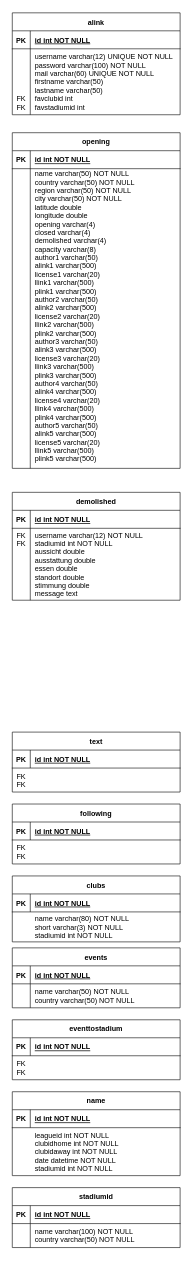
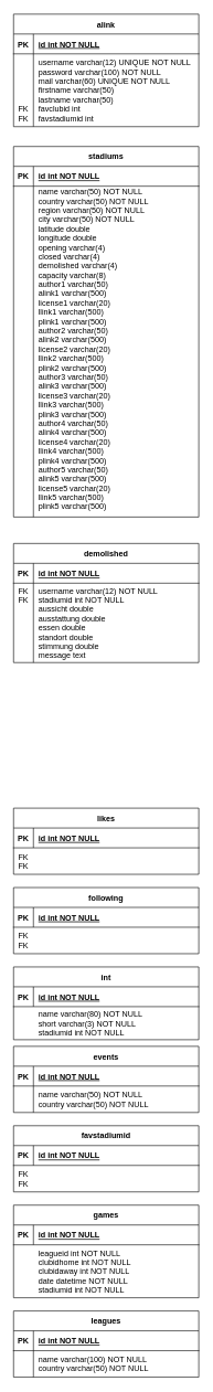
  <mxCell id="0" />
  <mxCell id="1" parent="0" />
  <mxCell id="2" value="alink" style="shape=table;startSize=30;container=1;collapsible=1;childLayout=tableLayout;fixedRows=1;rowLines=0;fontStyle=1;align=center;resizeLast=1;" vertex="1" parent="1"><mxGeometry x="20" y="20" width="280" height="170" as="geometry" /></mxCell>
  <mxCell id="3" value="" style="shape=partialRectangle;collapsible=0;dropTarget=0;pointerEvents=0;fillColor=none;top=0;left=0;bottom=1;right=0;points=[[0,0.5],[1,0.5]];portConstraint=eastwest;" vertex="1" parent="2"><mxGeometry y="30" width="280" height="30" as="geometry" /></mxCell>
  <mxCell id="4" value="PK" style="shape=partialRectangle;connectable=0;fillColor=none;top=0;left=0;bottom=0;right=0;fontStyle=1;overflow=hidden;" vertex="1" parent="3"><mxGeometry width="30" height="30" as="geometry" /></mxCell>
  <mxCell id="5" value="id int NOT NULL" style="shape=partialRectangle;connectable=0;fillColor=none;top=0;left=0;bottom=0;right=0;align=left;spacingLeft=6;fontStyle=5;overflow=hidden;" vertex="1" parent="3"><mxGeometry x="30" width="250" height="30" as="geometry" /></mxCell>
  <mxCell id="6" value="" style="shape=partialRectangle;collapsible=0;dropTarget=0;pointerEvents=0;fillColor=none;top=0;left=0;bottom=0;right=0;points=[[0,0.5],[1,0.5]];portConstraint=eastwest;" vertex="1" parent="2"><mxGeometry y="60" width="280" height="110" as="geometry" /></mxCell>
  <mxCell id="7" value="&#10;&#10;&#10;&#10;&#10;FK&#10;FK" style="shape=partialRectangle;connectable=0;fillColor=none;top=0;left=0;bottom=0;right=0;editable=1;overflow=hidden;" vertex="1" parent="6"><mxGeometry width="30" height="110" as="geometry" /></mxCell>
  <mxCell id="8" value="username varchar(12) UNIQUE NOT NULL&#10;password varchar(100) NOT NULL&#10;mail varchar(60) UNIQUE NOT NULL&#10;firstname varchar(50)&#10;lastname varchar(50)&#10;favclubid int&#10;favstadiumid int" style="shape=partialRectangle;connectable=0;fillColor=none;top=0;left=0;bottom=0;right=0;align=left;spacingLeft=6;overflow=hidden;" vertex="1" parent="6"><mxGeometry x="30" width="250" height="110" as="geometry" /></mxCell>
- <mxCell id="9" value="opening" style="shape=table;startSize=30;container=1;collapsible=1;childLayout=tableLayout;fixedRows=1;rowLines=0;fontStyle=1;align=center;resizeLast=1;" vertex="1" parent="1"><mxGeometry x="20" y="220" width="280" height="560" as="geometry" /></mxCell>
+ <mxCell id="9" value="stadiums" style="shape=table;startSize=30;container=1;collapsible=1;childLayout=tableLayout;fixedRows=1;rowLines=0;fontStyle=1;align=center;resizeLast=1;" vertex="1" parent="1"><mxGeometry x="20" y="220" width="280" height="560" as="geometry" /></mxCell>
  <mxCell id="10" value="" style="shape=partialRectangle;collapsible=0;dropTarget=0;pointerEvents=0;fillColor=none;top=0;left=0;bottom=1;right=0;points=[[0,0.5],[1,0.5]];portConstraint=eastwest;" vertex="1" parent="9"><mxGeometry y="30" width="280" height="30" as="geometry" /></mxCell>
  <mxCell id="11" value="PK" style="shape=partialRectangle;connectable=0;fillColor=none;top=0;left=0;bottom=0;right=0;fontStyle=1;overflow=hidden;" vertex="1" parent="10"><mxGeometry width="30" height="30" as="geometry" /></mxCell>
  <mxCell id="12" value="id int NOT NULL" style="shape=partialRectangle;connectable=0;fillColor=none;top=0;left=0;bottom=0;right=0;align=left;spacingLeft=6;fontStyle=5;overflow=hidden;" vertex="1" parent="10"><mxGeometry x="30" width="250" height="30" as="geometry" /></mxCell>
  <mxCell id="13" value="" style="shape=partialRectangle;collapsible=0;dropTarget=0;pointerEvents=0;fillColor=none;top=0;left=0;bottom=0;right=0;points=[[0,0.5],[1,0.5]];portConstraint=eastwest;" vertex="1" parent="9"><mxGeometry y="60" width="280" height="500" as="geometry" /></mxCell>
  <mxCell id="14" value="" style="shape=partialRectangle;connectable=0;fillColor=none;top=0;left=0;bottom=0;right=0;editable=1;overflow=hidden;" vertex="1" parent="13"><mxGeometry width="30" height="500" as="geometry" /></mxCell>
  <mxCell id="15" value="name varchar(50) NOT NULL&#10;country varchar(50) NOT NULL&#10;region varchar(50) NOT NULL&#10;city varchar(50) NOT NULL&#10;latitude double&#10;longitude double&#10;opening varchar(4)&#10;closed varchar(4)&#10;demolished varchar(4)&#10;capacity varchar(8)&#10;author1 varchar(50)&#10;alink1 varchar(500)&#10;license1 varchar(20)&#10;llink1 varchar(500)&#10;plink1 varchar(500)&#10;author2 varchar(50)&#10;alink2 varchar(500)&#10;license2 varchar(20)&#10;llink2 varchar(500)&#10;plink2 varchar(500)&#10;author3 varchar(50)&#10;alink3 varchar(500)&#10;license3 varchar(20)&#10;llink3 varchar(500)&#10;plink3 varchar(500)&#10;author4 varchar(50)&#10;alink4 varchar(500)&#10;license4 varchar(20)&#10;llink4 varchar(500)&#10;plink4 varchar(500)&#10;author5 varchar(50)&#10;alink5 varchar(500)&#10;license5 varchar(20)&#10;llink5 varchar(500)&#10;plink5 varchar(500)&#10;" style="shape=partialRectangle;connectable=0;fillColor=none;top=0;left=0;bottom=0;right=0;align=left;spacingLeft=6;overflow=hidden;" vertex="1" parent="13"><mxGeometry x="30" width="250" height="500" as="geometry" /></mxCell>
  <mxCell id="16" value="demolished" style="shape=table;startSize=30;container=1;collapsible=1;childLayout=tableLayout;fixedRows=1;rowLines=0;fontStyle=1;align=center;resizeLast=1;" vertex="1" parent="1"><mxGeometry x="20" y="820" width="280" height="180" as="geometry" /></mxCell>
  <mxCell id="17" value="" style="shape=partialRectangle;collapsible=0;dropTarget=0;pointerEvents=0;fillColor=none;top=0;left=0;bottom=1;right=0;points=[[0,0.5],[1,0.5]];portConstraint=eastwest;" vertex="1" parent="16"><mxGeometry y="30" width="280" height="30" as="geometry" /></mxCell>
  <mxCell id="18" value="PK" style="shape=partialRectangle;connectable=0;fillColor=none;top=0;left=0;bottom=0;right=0;fontStyle=1;overflow=hidden;" vertex="1" parent="17"><mxGeometry width="30" height="30" as="geometry" /></mxCell>
  <mxCell id="19" value="id int NOT NULL" style="shape=partialRectangle;connectable=0;fillColor=none;top=0;left=0;bottom=0;right=0;align=left;spacingLeft=6;fontStyle=5;overflow=hidden;" vertex="1" parent="17"><mxGeometry x="30" width="250" height="30" as="geometry" /></mxCell>
  <mxCell id="20" value="" style="shape=partialRectangle;collapsible=0;dropTarget=0;pointerEvents=0;fillColor=none;top=0;left=0;bottom=0;right=0;points=[[0,0.5],[1,0.5]];portConstraint=eastwest;" vertex="1" parent="16"><mxGeometry y="60" width="280" height="120" as="geometry" /></mxCell>
  <mxCell id="21" value="FK&#10;FK&#10;&#10;&#10;&#10;&#10;&#10;" style="shape=partialRectangle;connectable=0;fillColor=none;top=0;left=0;bottom=0;right=0;editable=1;overflow=hidden;" vertex="1" parent="20"><mxGeometry width="30" height="120" as="geometry" /></mxCell>
  <mxCell id="22" value="username varchar(12) NOT NULL&#10;stadiumid int NOT NULL&#10;aussicht double&#10;ausstattung double&#10;essen double&#10;standort double&#10;stimmung double&#10;message text" style="shape=partialRectangle;connectable=0;fillColor=none;top=0;left=0;bottom=0;right=0;align=left;spacingLeft=6;overflow=hidden;" vertex="1" parent="20"><mxGeometry x="30" width="250" height="120" as="geometry" /></mxCell>
- <mxCell id="23" value="text" style="shape=table;startSize=30;container=1;collapsible=1;childLayout=tableLayout;fixedRows=1;rowLines=0;fontStyle=1;align=center;resizeLast=1;" vertex="1" parent="1"><mxGeometry x="20" y="1220" width="280" height="100" as="geometry" /></mxCell>
+ <mxCell id="23" value="likes" style="shape=table;startSize=30;container=1;collapsible=1;childLayout=tableLayout;fixedRows=1;rowLines=0;fontStyle=1;align=center;resizeLast=1;" vertex="1" parent="1"><mxGeometry x="20" y="1220" width="280" height="100" as="geometry" /></mxCell>
  <mxCell id="24" value="" style="shape=partialRectangle;collapsible=0;dropTarget=0;pointerEvents=0;fillColor=none;top=0;left=0;bottom=1;right=0;points=[[0,0.5],[1,0.5]];portConstraint=eastwest;" vertex="1" parent="23"><mxGeometry y="30" width="280" height="30" as="geometry" /></mxCell>
  <mxCell id="25" value="PK" style="shape=partialRectangle;connectable=0;fillColor=none;top=0;left=0;bottom=0;right=0;fontStyle=1;overflow=hidden;" vertex="1" parent="24"><mxGeometry width="30" height="30" as="geometry" /></mxCell>
  <mxCell id="26" value="id int NOT NULL" style="shape=partialRectangle;connectable=0;fillColor=none;top=0;left=0;bottom=0;right=0;align=left;spacingLeft=6;fontStyle=5;overflow=hidden;" vertex="1" parent="24"><mxGeometry x="30" width="250" height="30" as="geometry" /></mxCell>
  <mxCell id="27" value="" style="shape=partialRectangle;collapsible=0;dropTarget=0;pointerEvents=0;fillColor=none;top=0;left=0;bottom=0;right=0;points=[[0,0.5],[1,0.5]];portConstraint=eastwest;" vertex="1" parent="23"><mxGeometry y="60" width="280" height="40" as="geometry" /></mxCell>
  <mxCell id="28" value="FK&#10;FK" style="shape=partialRectangle;connectable=0;fillColor=none;top=0;left=0;bottom=0;right=0;editable=1;overflow=hidden;" vertex="1" parent="27"><mxGeometry width="30" height="40" as="geometry" /></mxCell>
  <mxCell id="29" value="following" style="shape=table;startSize=30;container=1;collapsible=1;childLayout=tableLayout;fixedRows=1;rowLines=0;fontStyle=1;align=center;resizeLast=1;" vertex="1" parent="1"><mxGeometry x="20" y="1340" width="280" height="100" as="geometry" /></mxCell>
  <mxCell id="30" value="" style="shape=partialRectangle;collapsible=0;dropTarget=0;pointerEvents=0;fillColor=none;top=0;left=0;bottom=1;right=0;points=[[0,0.5],[1,0.5]];portConstraint=eastwest;" vertex="1" parent="29"><mxGeometry y="30" width="280" height="30" as="geometry" /></mxCell>
  <mxCell id="31" value="PK" style="shape=partialRectangle;connectable=0;fillColor=none;top=0;left=0;bottom=0;right=0;fontStyle=1;overflow=hidden;" vertex="1" parent="30"><mxGeometry width="30" height="30" as="geometry" /></mxCell>
  <mxCell id="32" value="id int NOT NULL" style="shape=partialRectangle;connectable=0;fillColor=none;top=0;left=0;bottom=0;right=0;align=left;spacingLeft=6;fontStyle=5;overflow=hidden;" vertex="1" parent="30"><mxGeometry x="30" width="250" height="30" as="geometry" /></mxCell>
  <mxCell id="33" value="" style="shape=partialRectangle;collapsible=0;dropTarget=0;pointerEvents=0;fillColor=none;top=0;left=0;bottom=0;right=0;points=[[0,0.5],[1,0.5]];portConstraint=eastwest;" vertex="1" parent="29"><mxGeometry y="60" width="280" height="40" as="geometry" /></mxCell>
  <mxCell id="34" value="FK&#10;FK" style="shape=partialRectangle;connectable=0;fillColor=none;top=0;left=0;bottom=0;right=0;editable=1;overflow=hidden;" vertex="1" parent="33"><mxGeometry width="30" height="40" as="geometry" /></mxCell>
- <mxCell id="35" value="clubs" style="shape=table;startSize=30;container=1;collapsible=1;childLayout=tableLayout;fixedRows=1;rowLines=0;fontStyle=1;align=center;resizeLast=1;" vertex="1" parent="1"><mxGeometry x="20" y="1460" width="280" height="110" as="geometry" /></mxCell>
+ <mxCell id="35" value="int" style="shape=table;startSize=30;container=1;collapsible=1;childLayout=tableLayout;fixedRows=1;rowLines=0;fontStyle=1;align=center;resizeLast=1;" vertex="1" parent="1"><mxGeometry x="20" y="1460" width="280" height="110" as="geometry" /></mxCell>
  <mxCell id="36" value="" style="shape=partialRectangle;collapsible=0;dropTarget=0;pointerEvents=0;fillColor=none;top=0;left=0;bottom=1;right=0;points=[[0,0.5],[1,0.5]];portConstraint=eastwest;" vertex="1" parent="35"><mxGeometry y="30" width="280" height="30" as="geometry" /></mxCell>
  <mxCell id="37" value="PK" style="shape=partialRectangle;connectable=0;fillColor=none;top=0;left=0;bottom=0;right=0;fontStyle=1;overflow=hidden;" vertex="1" parent="36"><mxGeometry width="30" height="30" as="geometry" /></mxCell>
  <mxCell id="38" value="id int NOT NULL" style="shape=partialRectangle;connectable=0;fillColor=none;top=0;left=0;bottom=0;right=0;align=left;spacingLeft=6;fontStyle=5;overflow=hidden;" vertex="1" parent="36"><mxGeometry x="30" width="250" height="30" as="geometry" /></mxCell>
  <mxCell id="39" value="" style="shape=partialRectangle;collapsible=0;dropTarget=0;pointerEvents=0;fillColor=none;top=0;left=0;bottom=0;right=0;points=[[0,0.5],[1,0.5]];portConstraint=eastwest;" vertex="1" parent="35"><mxGeometry y="60" width="280" height="50" as="geometry" /></mxCell>
  <mxCell id="40" value="name varchar(80) NOT NULL&#10;short varchar(3) NOT NULL&#10;stadiumid int NOT NULL" style="shape=partialRectangle;connectable=0;fillColor=none;top=0;left=0;bottom=0;right=0;align=left;spacingLeft=6;overflow=hidden;" vertex="1" parent="39"><mxGeometry x="30" width="250" height="50" as="geometry" /></mxCell>
  <mxCell id="41" value="events" style="shape=table;startSize=30;container=1;collapsible=1;childLayout=tableLayout;fixedRows=1;rowLines=0;fontStyle=1;align=center;resizeLast=1;" vertex="1" parent="1"><mxGeometry x="20" y="1580" width="280" height="100" as="geometry" /></mxCell>
  <mxCell id="42" value="" style="shape=partialRectangle;collapsible=0;dropTarget=0;pointerEvents=0;fillColor=none;top=0;left=0;bottom=1;right=0;points=[[0,0.5],[1,0.5]];portConstraint=eastwest;" vertex="1" parent="41"><mxGeometry y="30" width="280" height="30" as="geometry" /></mxCell>
  <mxCell id="43" value="PK" style="shape=partialRectangle;connectable=0;fillColor=none;top=0;left=0;bottom=0;right=0;fontStyle=1;overflow=hidden;" vertex="1" parent="42"><mxGeometry width="30" height="30" as="geometry" /></mxCell>
  <mxCell id="44" value="id int NOT NULL" style="shape=partialRectangle;connectable=0;fillColor=none;top=0;left=0;bottom=0;right=0;align=left;spacingLeft=6;fontStyle=5;overflow=hidden;" vertex="1" parent="42"><mxGeometry x="30" width="250" height="30" as="geometry" /></mxCell>
  <mxCell id="45" value="" style="shape=partialRectangle;collapsible=0;dropTarget=0;pointerEvents=0;fillColor=none;top=0;left=0;bottom=0;right=0;points=[[0,0.5],[1,0.5]];portConstraint=eastwest;" vertex="1" parent="41"><mxGeometry y="60" width="280" height="40" as="geometry" /></mxCell>
  <mxCell id="46" value="" style="shape=partialRectangle;connectable=0;fillColor=none;top=0;left=0;bottom=0;right=0;editable=1;overflow=hidden;" vertex="1" parent="45"><mxGeometry width="30" height="40" as="geometry" /></mxCell>
  <mxCell id="47" value="name varchar(50) NOT NULL&#10;country varchar(50) NOT NULL" style="shape=partialRectangle;connectable=0;fillColor=none;top=0;left=0;bottom=0;right=0;align=left;spacingLeft=6;overflow=hidden;" vertex="1" parent="45"><mxGeometry x="30" width="250" height="40" as="geometry" /></mxCell>
- <mxCell id="48" value="eventtostadium" style="shape=table;startSize=30;container=1;collapsible=1;childLayout=tableLayout;fixedRows=1;rowLines=0;fontStyle=1;align=center;resizeLast=1;" vertex="1" parent="1"><mxGeometry x="20" y="1700" width="280" height="100" as="geometry" /></mxCell>
+ <mxCell id="48" value="favstadiumid" style="shape=table;startSize=30;container=1;collapsible=1;childLayout=tableLayout;fixedRows=1;rowLines=0;fontStyle=1;align=center;resizeLast=1;" vertex="1" parent="1"><mxGeometry x="20" y="1700" width="280" height="100" as="geometry" /></mxCell>
  <mxCell id="49" value="" style="shape=partialRectangle;collapsible=0;dropTarget=0;pointerEvents=0;fillColor=none;top=0;left=0;bottom=1;right=0;points=[[0,0.5],[1,0.5]];portConstraint=eastwest;" vertex="1" parent="48"><mxGeometry y="30" width="280" height="30" as="geometry" /></mxCell>
  <mxCell id="50" value="PK" style="shape=partialRectangle;connectable=0;fillColor=none;top=0;left=0;bottom=0;right=0;fontStyle=1;overflow=hidden;" vertex="1" parent="49"><mxGeometry width="30" height="30" as="geometry" /></mxCell>
  <mxCell id="51" value="id int NOT NULL" style="shape=partialRectangle;connectable=0;fillColor=none;top=0;left=0;bottom=0;right=0;align=left;spacingLeft=6;fontStyle=5;overflow=hidden;" vertex="1" parent="49"><mxGeometry x="30" width="250" height="30" as="geometry" /></mxCell>
  <mxCell id="52" value="" style="shape=partialRectangle;collapsible=0;dropTarget=0;pointerEvents=0;fillColor=none;top=0;left=0;bottom=0;right=0;points=[[0,0.5],[1,0.5]];portConstraint=eastwest;" vertex="1" parent="48"><mxGeometry y="60" width="280" height="40" as="geometry" /></mxCell>
  <mxCell id="53" value="FK&#10;FK" style="shape=partialRectangle;connectable=0;fillColor=none;top=0;left=0;bottom=0;right=0;editable=1;overflow=hidden;" vertex="1" parent="52"><mxGeometry width="30" height="40" as="geometry" /></mxCell>
- <mxCell id="54" value="name" style="shape=table;startSize=30;container=1;collapsible=1;childLayout=tableLayout;fixedRows=1;rowLines=0;fontStyle=1;align=center;resizeLast=1;" vertex="1" parent="1"><mxGeometry x="20" y="1820" width="280" height="140" as="geometry" /></mxCell>
+ <mxCell id="54" value="games" style="shape=table;startSize=30;container=1;collapsible=1;childLayout=tableLayout;fixedRows=1;rowLines=0;fontStyle=1;align=center;resizeLast=1;" vertex="1" parent="1"><mxGeometry x="20" y="1820" width="280" height="140" as="geometry" /></mxCell>
  <mxCell id="55" value="" style="shape=partialRectangle;collapsible=0;dropTarget=0;pointerEvents=0;fillColor=none;top=0;left=0;bottom=1;right=0;points=[[0,0.5],[1,0.5]];portConstraint=eastwest;" vertex="1" parent="54"><mxGeometry y="30" width="280" height="30" as="geometry" /></mxCell>
  <mxCell id="56" value="PK" style="shape=partialRectangle;connectable=0;fillColor=none;top=0;left=0;bottom=0;right=0;fontStyle=1;overflow=hidden;" vertex="1" parent="55"><mxGeometry width="30" height="30" as="geometry" /></mxCell>
  <mxCell id="57" value="id int NOT NULL" style="shape=partialRectangle;connectable=0;fillColor=none;top=0;left=0;bottom=0;right=0;align=left;spacingLeft=6;fontStyle=5;overflow=hidden;" vertex="1" parent="55"><mxGeometry x="30" width="250" height="30" as="geometry" /></mxCell>
  <mxCell id="58" value="" style="shape=partialRectangle;collapsible=0;dropTarget=0;pointerEvents=0;fillColor=none;top=0;left=0;bottom=0;right=0;points=[[0,0.5],[1,0.5]];portConstraint=eastwest;" vertex="1" parent="54"><mxGeometry y="60" width="280" height="80" as="geometry" /></mxCell>
  <mxCell id="59" value="leagueid int NOT NULL&#10;clubidhome int NOT NULL&#10;clubidaway int NOT NULL&#10;date datetime NOT NULL&#10;stadiumid int NOT NULL" style="shape=partialRectangle;connectable=0;fillColor=none;top=0;left=0;bottom=0;right=0;align=left;spacingLeft=6;overflow=hidden;" vertex="1" parent="58"><mxGeometry x="30" width="250" height="80" as="geometry" /></mxCell>
- <mxCell id="60" value="stadiumid" style="shape=table;startSize=30;container=1;collapsible=1;childLayout=tableLayout;fixedRows=1;rowLines=0;fontStyle=1;align=center;resizeLast=1;" vertex="1" parent="1"><mxGeometry x="20" y="1980" width="280" height="100" as="geometry" /></mxCell>
+ <mxCell id="60" value="leagues" style="shape=table;startSize=30;container=1;collapsible=1;childLayout=tableLayout;fixedRows=1;rowLines=0;fontStyle=1;align=center;resizeLast=1;" vertex="1" parent="1"><mxGeometry x="20" y="1980" width="280" height="100" as="geometry" /></mxCell>
  <mxCell id="61" value="" style="shape=partialRectangle;collapsible=0;dropTarget=0;pointerEvents=0;fillColor=none;top=0;left=0;bottom=1;right=0;points=[[0,0.5],[1,0.5]];portConstraint=eastwest;" vertex="1" parent="60"><mxGeometry y="30" width="280" height="30" as="geometry" /></mxCell>
  <mxCell id="62" value="PK" style="shape=partialRectangle;connectable=0;fillColor=none;top=0;left=0;bottom=0;right=0;fontStyle=1;overflow=hidden;" vertex="1" parent="61"><mxGeometry width="30" height="30" as="geometry" /></mxCell>
  <mxCell id="63" value="id int NOT NULL" style="shape=partialRectangle;connectable=0;fillColor=none;top=0;left=0;bottom=0;right=0;align=left;spacingLeft=6;fontStyle=5;overflow=hidden;" vertex="1" parent="61"><mxGeometry x="30" width="250" height="30" as="geometry" /></mxCell>
  <mxCell id="64" value="" style="shape=partialRectangle;collapsible=0;dropTarget=0;pointerEvents=0;fillColor=none;top=0;left=0;bottom=0;right=0;points=[[0,0.5],[1,0.5]];portConstraint=eastwest;" vertex="1" parent="60"><mxGeometry y="60" width="280" height="40" as="geometry" /></mxCell>
  <mxCell id="65" value="" style="shape=partialRectangle;connectable=0;fillColor=none;top=0;left=0;bottom=0;right=0;editable=1;overflow=hidden;" vertex="1" parent="64"><mxGeometry width="30" height="40" as="geometry" /></mxCell>
  <mxCell id="66" value="name varchar(100) NOT NULL&#10;country varchar(50) NOT NULL" style="shape=partialRectangle;connectable=0;fillColor=none;top=0;left=0;bottom=0;right=0;align=left;spacingLeft=6;overflow=hidden;" vertex="1" parent="64"><mxGeometry x="30" width="250" height="40" as="geometry" /></mxCell>
